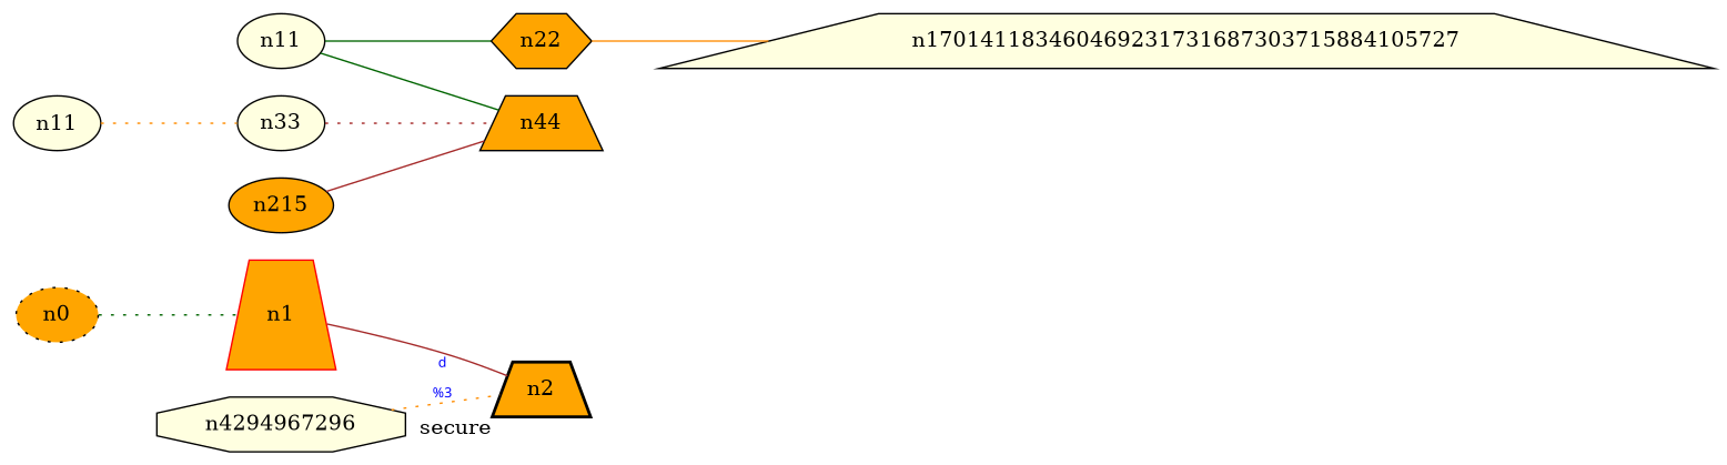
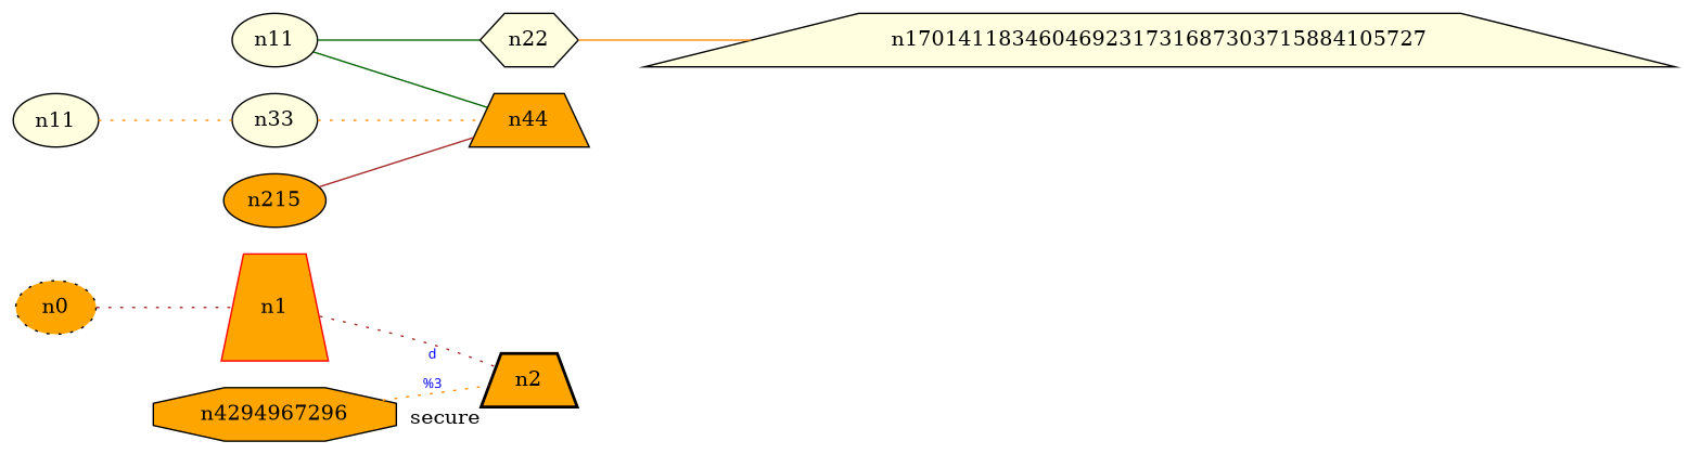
  graph {
    fontcolor=blue
    rankdir=LR
    node [fillcolor=orange shape=ellipse style=filled]
    edge [color=brown style=dotted]
    n0 [style="dotted,filled"]
    n1 [color=red height=1 shape=trapezium width=1]
    n2 [shape=trapezium style="bold,filled" xlabel=secure]
-   n4294967296 [fillcolor=lightyellow shape=octagon]
+   n4294967296 [shape=octagon]
    n11 [fillcolor=lightyellow]
-   n22 [shape=hexagon]
+   n22 [fillcolor=lightyellow shape=hexagon]
    n44 [shape=trapezium]
    n170141183460469231731687303715884105727 [fillcolor=lightyellow shape=trapezium]
    "ㅤn11" [fillcolor=lightyellow]
    n33 [fillcolor=lightyellow]
    n215
-   n0 -- n1 [color=darkgreen]
-   n1 -- n2 [style=solid]
+   n0 -- n1
+   n1 -- n2
    n4294967296 -- n2 [color=darkorange fontcolor=blue fontname="comic sans" fontsize=9 label="d\n\l\G"]
    n11 -- n22 [color=darkgreen style=solid]
    n11 -- n44 [color=darkgreen style=solid]
    n22 -- n170141183460469231731687303715884105727 [color=darkorange style=solid]
    "ㅤn11" -- n33 [color=darkorange]
-   n33 -- n44
+   n33 -- n44 [color=darkorange]
    n215 -- n44 [style=solid]
  }
